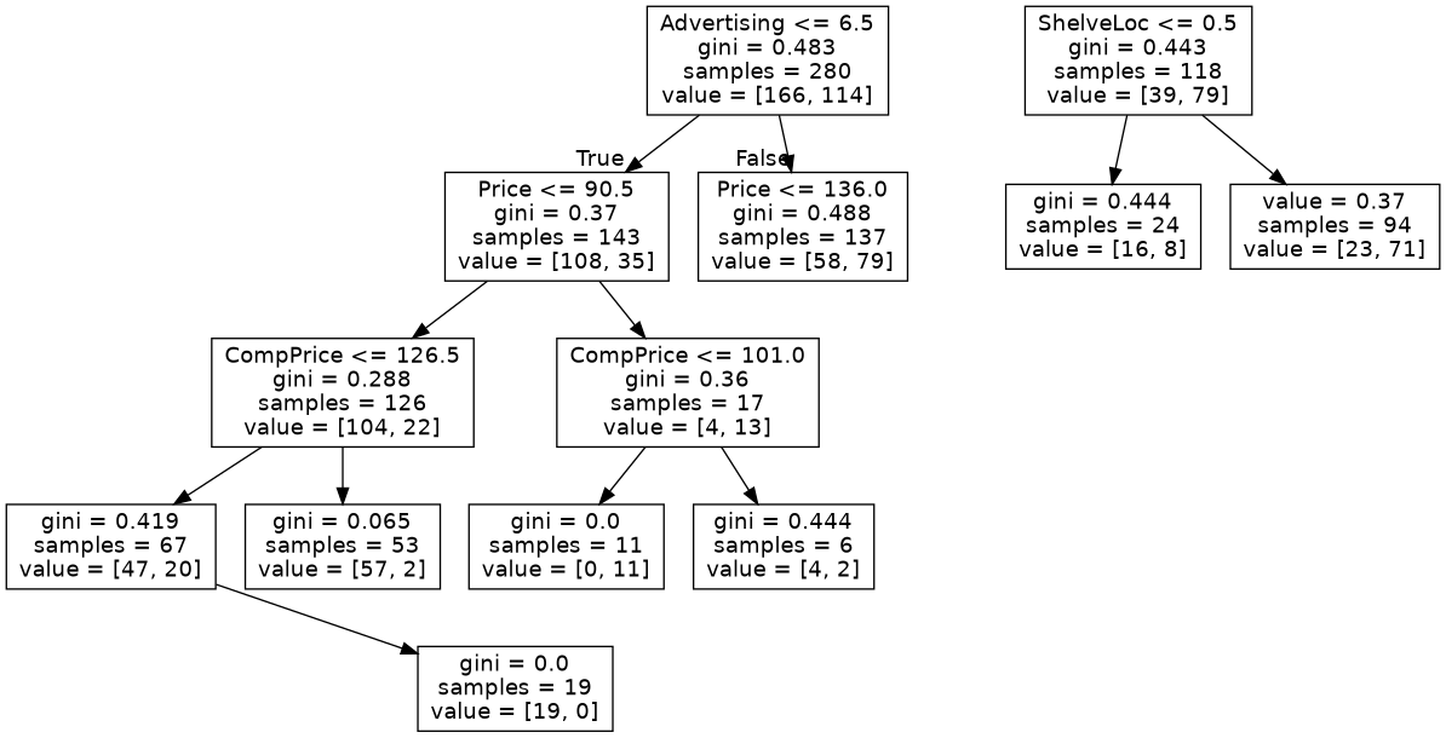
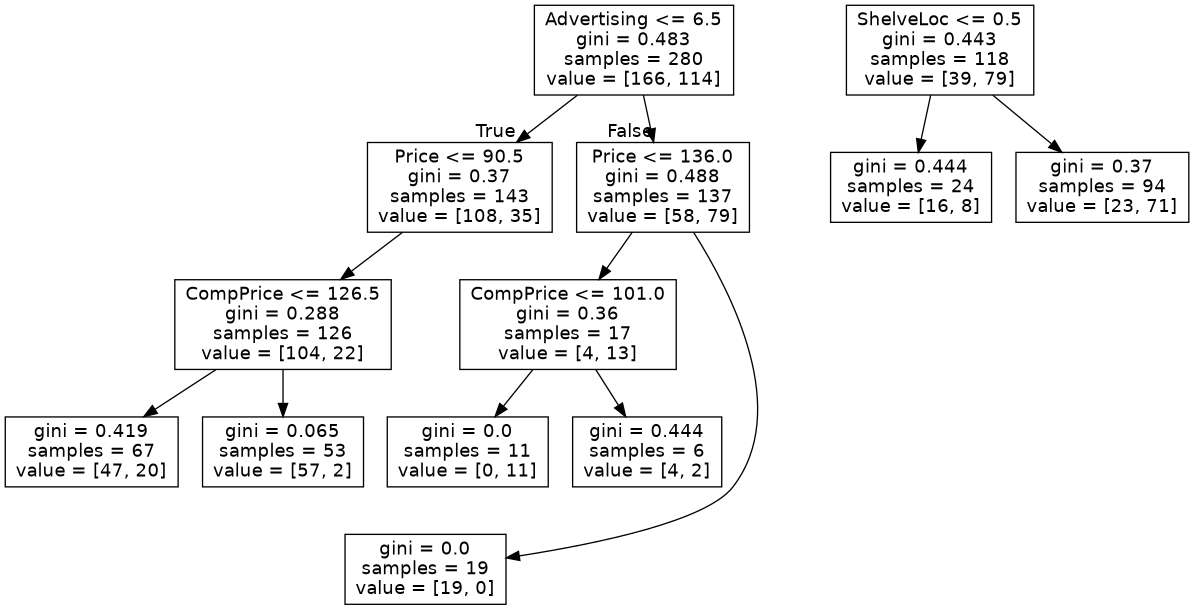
  digraph {
    node [fontname=helvetica shape=box]
    edge [fontname=helvetica]
    n1 [label="Advertising <= 6.5\ngini = 0.483\nsamples = 280\nvalue = [166, 114]"]
    n2 [label="Price <= 90.5\ngini = 0.37\nsamples = 143\nvalue = [108, 35]"]
    n3 [label="Price <= 136.0\ngini = 0.488\nsamples = 137\nvalue = [58, 79]"]
    n4 [label="CompPrice <= 101.0\ngini = 0.36\nsamples = 17\nvalue = [4, 13]"]
    n5 [label="CompPrice <= 126.5\ngini = 0.288\nsamples = 126\nvalue = [104, 22]"]
    n6 [label="gini = 0.0\nsamples = 19\nvalue = [19, 0]"]
    n7 [label="gini = 0.444\nsamples = 6\nvalue = [4, 2]"]
    n8 [label="gini = 0.0\nsamples = 11\nvalue = [0, 11]"]
    n9 [label="gini = 0.065\nsamples = 53\nvalue = [57, 2]"]
    n10 [label="gini = 0.419\nsamples = 67\nvalue = [47, 20]"]
    n11 [label="ShelveLoc <= 0.5\ngini = 0.443\nsamples = 118\nvalue = [39, 79]"]
    n12 [label="gini = 0.444\nsamples = 24\nvalue = [16, 8]"]
-   n13 [label="value = 0.37\nsamples = 94\nvalue = [23, 71]"]
+   n13 [label="gini = 0.37\nsamples = 94\nvalue = [23, 71]"]
    n1 -> n2 [headlabel=True labelangle=45 labeldistance=2.5]
    n1 -> n3 [headlabel=False labelangle=-45 labeldistance=2.5]
-   n2 -> n4
+   n3 -> n4
    n2 -> n5
-   n10 -> n6
+   n3 -> n6
    n4 -> n7
    n4 -> n8
    n5 -> n9
    n5 -> n10
    n11 -> n12
    n11 -> n13
  }
